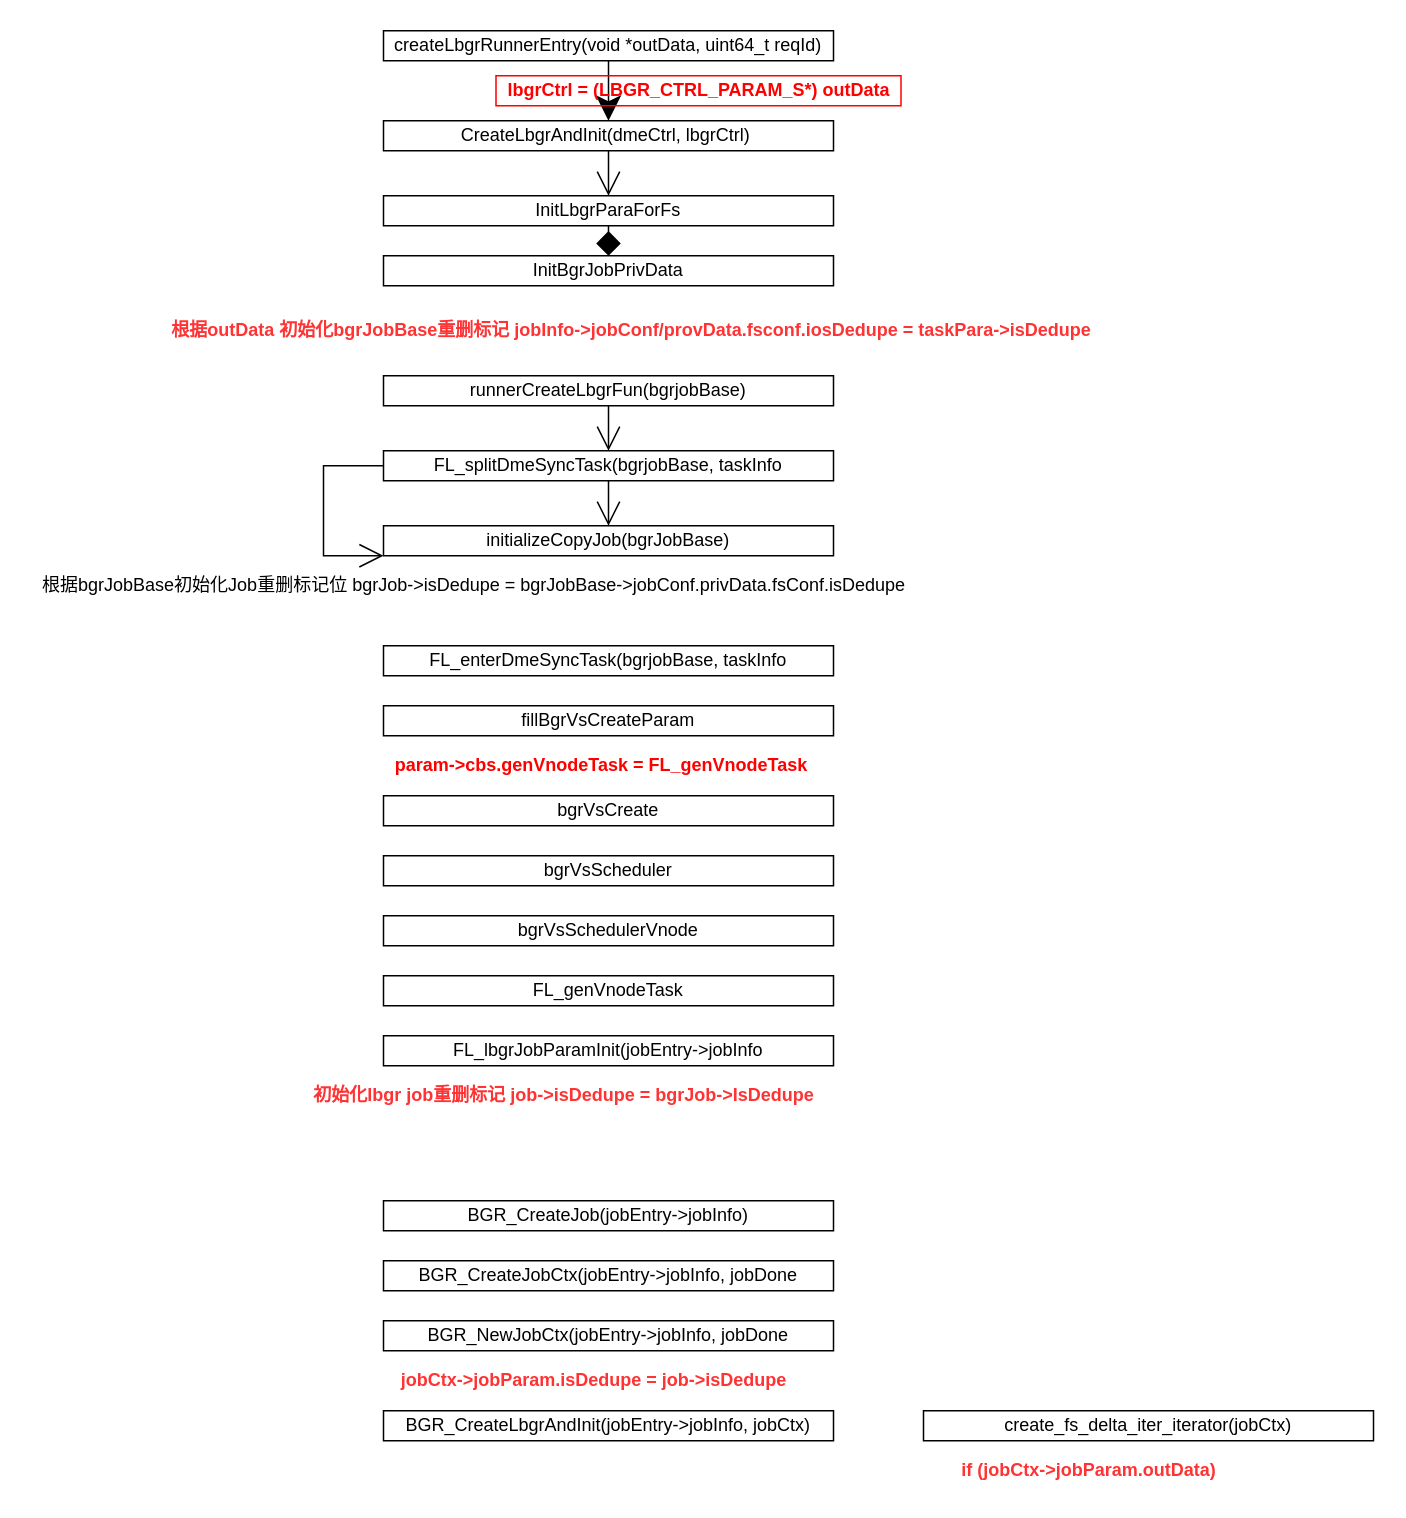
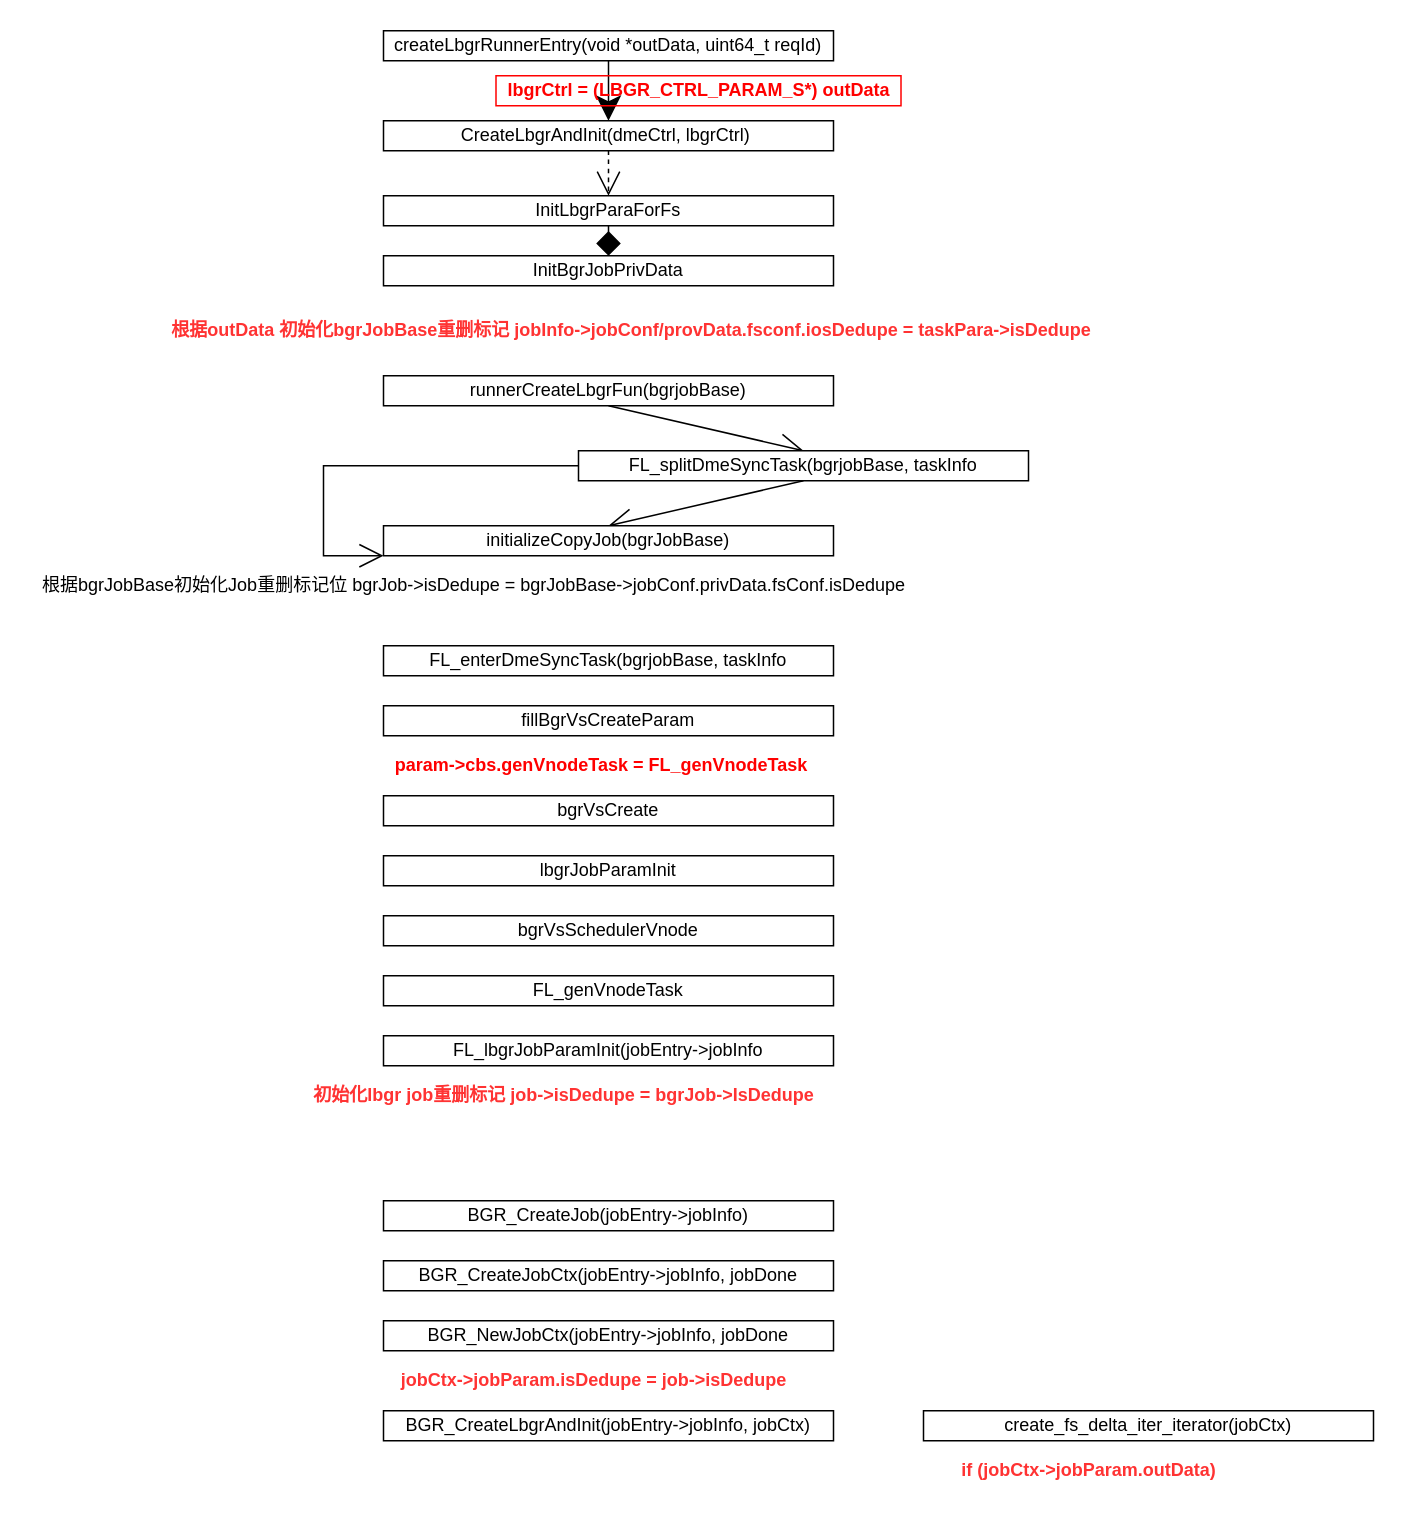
  <mxCell id="0" />
  <mxCell id="1" parent="0" />
  <mxCell id="2" value="createLbgrRunnerEntry(void *outData, uint64_t reqId)" style="rounded=0;whiteSpace=wrap;html=1;hachureGap=4;pointerEvents=0;" vertex="1" parent="1"><mxGeometry x="255" y="20" width="300" height="20" as="geometry" /></mxCell>
- <mxCell id="3" style="edgeStyle=none;curved=1;rounded=0;orthogonalLoop=1;jettySize=auto;html=1;exitX=0.5;exitY=1;exitDx=0;exitDy=0;entryX=0.5;entryY=0;entryDx=0;entryDy=0;endArrow=open;startSize=14;endSize=14;sourcePerimeterSpacing=8;targetPerimeterSpacing=8;" edge="1" parent="1" source="4" target="7"><mxGeometry relative="1" as="geometry" /></mxCell>
+ <mxCell id="3" style="edgeStyle=none;curved=1;rounded=0;orthogonalLoop=1;jettySize=auto;html=1;exitX=0.5;exitY=1;exitDx=0;exitDy=0;entryX=0.5;entryY=0;entryDx=0;entryDy=0;endArrow=open;startSize=14;endSize=14;sourcePerimeterSpacing=8;targetPerimeterSpacing=8;dashed=1;" edge="1" parent="1" source="4" target="7"><mxGeometry relative="1" as="geometry" /></mxCell>
  <mxCell id="4" value="CreateLbgrAndInit(dmeCtrl, lbgrCtrl)&amp;nbsp;" style="rounded=0;whiteSpace=wrap;html=1;hachureGap=4;pointerEvents=0;" vertex="1" parent="1"><mxGeometry x="255" y="80" width="300" height="20" as="geometry" /></mxCell>
  <mxCell id="5" value="" style="endArrow=classic;html=1;startSize=14;endSize=14;sourcePerimeterSpacing=8;targetPerimeterSpacing=8;exitX=0.5;exitY=1;exitDx=0;exitDy=0;entryX=0.5;entryY=0;entryDx=0;entryDy=0;" edge="1" parent="1" source="2" target="4"><mxGeometry width="50" height="50" relative="1" as="geometry"><mxPoint x="435" y="180" as="sourcePoint" /><mxPoint x="485" y="130" as="targetPoint" /></mxGeometry></mxCell>
  <mxCell id="6" style="edgeStyle=none;curved=1;rounded=0;orthogonalLoop=1;jettySize=auto;html=1;exitX=0.5;exitY=1;exitDx=0;exitDy=0;entryX=0.5;entryY=0;entryDx=0;entryDy=0;endArrow=diamond;startSize=14;endSize=14;sourcePerimeterSpacing=8;targetPerimeterSpacing=8;" edge="1" parent="1" source="7" target="8"><mxGeometry relative="1" as="geometry" /></mxCell>
  <mxCell id="7" value="InitLbgrParaForFs" style="rounded=0;whiteSpace=wrap;html=1;hachureGap=4;pointerEvents=0;" vertex="1" parent="1"><mxGeometry x="255" y="130" width="300" height="20" as="geometry" /></mxCell>
  <mxCell id="8" value="InitBgrJobPrivData" style="rounded=0;whiteSpace=wrap;html=1;hachureGap=4;pointerEvents=0;" vertex="1" parent="1"><mxGeometry x="255" y="170" width="300" height="20" as="geometry" /></mxCell>
  <mxCell id="9" value="&lt;p&gt;&lt;font color=&quot;#ff3333&quot;&gt;&lt;b&gt;根据outData 初始化bgrJobBase重删标记 jobInfo-&amp;gt;jobConf/provData.fsconf.iosDedupe = taskPara-&amp;gt;isDedupe&lt;/b&gt;&lt;/font&gt;&lt;/p&gt;" style="text;html=1;resizable=0;autosize=1;align=center;verticalAlign=middle;points=[];fillColor=none;strokeColor=none;rounded=0;hachureGap=4;pointerEvents=0;" vertex="1" parent="1"><mxGeometry x="105" y="200" width="630" height="40" as="geometry" /></mxCell>
  <mxCell id="10" style="edgeStyle=none;curved=1;rounded=0;orthogonalLoop=1;jettySize=auto;html=1;exitX=0.5;exitY=1;exitDx=0;exitDy=0;entryX=0.5;entryY=0;entryDx=0;entryDy=0;endArrow=open;startSize=14;endSize=14;sourcePerimeterSpacing=8;targetPerimeterSpacing=8;" edge="1" parent="1" source="11" target="15"><mxGeometry relative="1" as="geometry" /></mxCell>
  <mxCell id="11" value="runnerCreateLbgrFun(bgrjobBase)" style="rounded=0;whiteSpace=wrap;html=1;hachureGap=4;pointerEvents=0;" vertex="1" parent="1"><mxGeometry x="255" y="250" width="300" height="20" as="geometry" /></mxCell>
  <mxCell id="12" value="&lt;b&gt;&lt;font color=&quot;#ff0000&quot;&gt;lbgrCtrl = (LBGR_CTRL_PARAM_S*) outData&lt;/font&gt;&lt;/b&gt;" style="text;html=1;resizable=0;autosize=1;align=center;verticalAlign=middle;points=[];fillColor=none;strokeColor=#FF0000;rounded=0;hachureGap=4;pointerEvents=0;" vertex="1" parent="1"><mxGeometry x="330" y="50" width="270" height="20" as="geometry" /></mxCell>
  <mxCell id="13" style="edgeStyle=none;curved=1;rounded=0;orthogonalLoop=1;jettySize=auto;html=1;exitX=0.5;exitY=1;exitDx=0;exitDy=0;entryX=0.5;entryY=0;entryDx=0;entryDy=0;endArrow=open;startSize=14;endSize=14;sourcePerimeterSpacing=8;targetPerimeterSpacing=8;" edge="1" parent="1" source="15" target="16"><mxGeometry relative="1" as="geometry" /></mxCell>
  <mxCell id="14" style="edgeStyle=elbowEdgeStyle;rounded=0;orthogonalLoop=1;jettySize=auto;html=1;exitX=0;exitY=0.5;exitDx=0;exitDy=0;endArrow=open;startSize=14;endSize=14;sourcePerimeterSpacing=8;targetPerimeterSpacing=8;elbow=vertical;entryX=0;entryY=1;entryDx=0;entryDy=0;" edge="1" parent="1" source="15" target="16"><mxGeometry relative="1" as="geometry"><mxPoint x="185" y="330" as="targetPoint" /><Array as="points"><mxPoint x="215" y="330" /></Array></mxGeometry></mxCell>
- <mxCell id="15" value="FL_splitDmeSyncTask(bgrjobBase, taskInfo" style="rounded=0;whiteSpace=wrap;html=1;hachureGap=4;pointerEvents=0;" vertex="1" parent="1"><mxGeometry x="255" y="300" width="300" height="20" as="geometry" /></mxCell>
+ <mxCell id="15" value="FL_splitDmeSyncTask(bgrjobBase, taskInfo" style="rounded=0;whiteSpace=wrap;html=1;hachureGap=4;pointerEvents=0;" vertex="1" parent="1"><mxGeometry x="385" y="300" width="300" height="20" as="geometry" /></mxCell>
  <mxCell id="16" value="initializeCopyJob(bgrJobBase)" style="rounded=0;whiteSpace=wrap;html=1;hachureGap=4;pointerEvents=0;" vertex="1" parent="1"><mxGeometry x="255" y="350" width="300" height="20" as="geometry" /></mxCell>
  <mxCell id="17" value="根据bgrJobBase初始化Job重删标记位 bgrJob-&amp;gt;isDedupe = bgrJobBase-&amp;gt;jobConf.privData.fsConf.isDedupe" style="text;html=1;resizable=0;autosize=1;align=center;verticalAlign=middle;points=[];fillColor=none;strokeColor=none;rounded=0;hachureGap=4;pointerEvents=0;" vertex="1" parent="1"><mxGeometry x="20" y="380" width="590" height="20" as="geometry" /></mxCell>
  <mxCell id="18" value="FL_enterDmeSyncTask(bgrjobBase, taskInfo" style="rounded=0;whiteSpace=wrap;html=1;hachureGap=4;pointerEvents=0;" vertex="1" parent="1"><mxGeometry x="255" y="430" width="300" height="20" as="geometry" /></mxCell>
  <mxCell id="19" value="fillBgrVsCreateParam" style="rounded=0;whiteSpace=wrap;html=1;hachureGap=4;pointerEvents=0;" vertex="1" parent="1"><mxGeometry x="255" y="470" width="300" height="20" as="geometry" /></mxCell>
  <mxCell id="20" value="&lt;b&gt;&lt;font color=&quot;#ff0000&quot;&gt;param-&amp;gt;cbs.genVnodeTask = FL_genVnodeTask&lt;/font&gt;&lt;/b&gt;" style="text;html=1;resizable=0;autosize=1;align=center;verticalAlign=middle;points=[];fillColor=none;strokeColor=none;rounded=0;hachureGap=4;pointerEvents=0;" vertex="1" parent="1"><mxGeometry x="255" y="500" width="290" height="20" as="geometry" /></mxCell>
  <mxCell id="21" value="bgrVsCreate" style="rounded=0;whiteSpace=wrap;html=1;hachureGap=4;pointerEvents=0;" vertex="1" parent="1"><mxGeometry x="255" y="530" width="300" height="20" as="geometry" /></mxCell>
- <mxCell id="22" value="bgrVsScheduler" style="rounded=0;whiteSpace=wrap;html=1;hachureGap=4;pointerEvents=0;" vertex="1" parent="1"><mxGeometry x="255" y="570" width="300" height="20" as="geometry" /></mxCell>
+ <mxCell id="22" value="lbgrJobParamInit" style="rounded=0;whiteSpace=wrap;html=1;hachureGap=4;pointerEvents=0;" vertex="1" parent="1"><mxGeometry x="255" y="570" width="300" height="20" as="geometry" /></mxCell>
  <mxCell id="23" value="bgrVsSchedulerVnode" style="rounded=0;whiteSpace=wrap;html=1;hachureGap=4;pointerEvents=0;" vertex="1" parent="1"><mxGeometry x="255" y="610" width="300" height="20" as="geometry" /></mxCell>
  <mxCell id="24" value="FL_genVnodeTask" style="rounded=0;whiteSpace=wrap;html=1;hachureGap=4;pointerEvents=0;" vertex="1" parent="1"><mxGeometry x="255" y="650" width="300" height="20" as="geometry" /></mxCell>
  <mxCell id="25" value="FL_lbgrJobParamInit(jobEntry-&amp;gt;jobInfo" style="rounded=0;whiteSpace=wrap;html=1;hachureGap=4;pointerEvents=0;" vertex="1" parent="1"><mxGeometry x="255" y="690" width="300" height="20" as="geometry" /></mxCell>
  <mxCell id="26" value="&lt;b&gt;&lt;font color=&quot;#ff3333&quot;&gt;初始化lbgr job重删标记 job-&amp;gt;isDedupe = bgrJob-&amp;gt;IsDedupe&lt;/font&gt;&lt;/b&gt;" style="text;html=1;resizable=0;autosize=1;align=center;verticalAlign=middle;points=[];fillColor=none;strokeColor=none;rounded=0;hachureGap=4;pointerEvents=0;" vertex="1" parent="1"><mxGeometry x="200" y="720" width="350" height="20" as="geometry" /></mxCell>
  <mxCell id="27" value="BGR_CreateJob(jobEntry-&amp;gt;jobInfo)" style="rounded=0;whiteSpace=wrap;html=1;hachureGap=4;pointerEvents=0;" vertex="1" parent="1"><mxGeometry x="255" y="800" width="300" height="20" as="geometry" /></mxCell>
  <mxCell id="28" value="BGR_CreateJobCtx(jobEntry-&amp;gt;jobInfo, jobDone" style="rounded=0;whiteSpace=wrap;html=1;hachureGap=4;pointerEvents=0;" vertex="1" parent="1"><mxGeometry x="255" y="840" width="300" height="20" as="geometry" /></mxCell>
  <mxCell id="29" value="BGR_NewJobCtx(jobEntry-&amp;gt;jobInfo, jobDone" style="rounded=0;whiteSpace=wrap;html=1;hachureGap=4;pointerEvents=0;" vertex="1" parent="1"><mxGeometry x="255" y="880" width="300" height="20" as="geometry" /></mxCell>
  <mxCell id="30" value="BGR_CreateLbgrAndInit(jobEntry-&amp;gt;jobInfo, jobCtx)" style="rounded=0;whiteSpace=wrap;html=1;hachureGap=4;pointerEvents=0;" vertex="1" parent="1"><mxGeometry x="255" y="940" width="300" height="20" as="geometry" /></mxCell>
  <mxCell id="31" value="create_fs_delta_iter_iterator(jobCtx)" style="rounded=0;whiteSpace=wrap;html=1;hachureGap=4;pointerEvents=0;" vertex="1" parent="1"><mxGeometry x="615" y="940" width="300" height="20" as="geometry" /></mxCell>
  <mxCell id="32" value="&lt;b&gt;&lt;font color=&quot;#ff3333&quot;&gt;jobCtx-&amp;gt;jobParam.isDedupe = job-&amp;gt;isDedupe&lt;/font&gt;&lt;/b&gt;" style="text;html=1;resizable=0;autosize=1;align=center;verticalAlign=middle;points=[];fillColor=none;strokeColor=none;rounded=0;hachureGap=4;pointerEvents=0;" vertex="1" parent="1"><mxGeometry x="260" y="910" width="270" height="20" as="geometry" /></mxCell>
  <mxCell id="33" value="&lt;b&gt;&lt;font color=&quot;#ff3333&quot;&gt;if (jobCtx-&amp;gt;jobParam.outData)&lt;/font&gt;&lt;/b&gt;" style="text;html=1;resizable=0;autosize=1;align=center;verticalAlign=middle;points=[];fillColor=none;strokeColor=none;rounded=0;hachureGap=4;pointerEvents=0;" vertex="1" parent="1"><mxGeometry x="630" y="970" width="190" height="20" as="geometry" /></mxCell>
